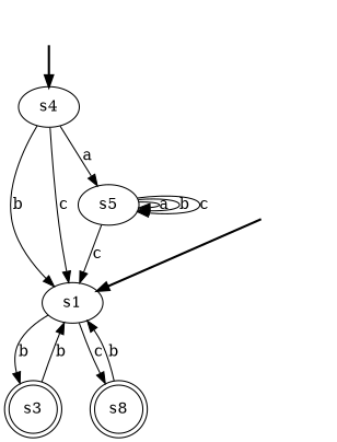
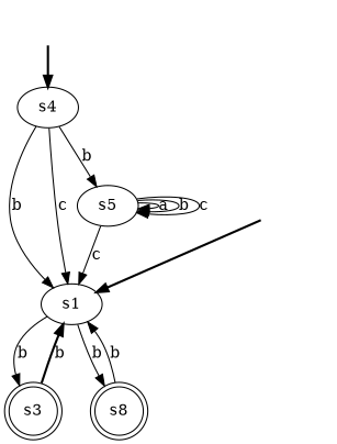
  digraph {
    fake0 [style=invisible]
    s4 [root=true]
    s1 [root=true]
    s5
    fake1 [style=invisible]
    s3 [shape=doublecircle]
    n7 [label=s8 shape=doublecircle]
    fake0 -> s4 [style=bold]
    s4 -> s1 [label=b]
    s4 -> s1 [label=c]
-   s4 -> s5 [label=a]
+   s4 -> s5 [label=b]
    s1 -> s3 [label=b]
-   s1 -> n7 [label=c]
+   s1 -> n7 [label=b]
    s5 -> s1 [label=c]
    s5 -> s5 [label=a]
    s5 -> s5 [label=b]
    s5 -> s5 [label=c]
    fake1 -> s1 [style=bold]
-   s3 -> s1 [label=b]
+   s3 -> s1 [label=b style=bold]
    n7 -> s1 [label=b]
  }
